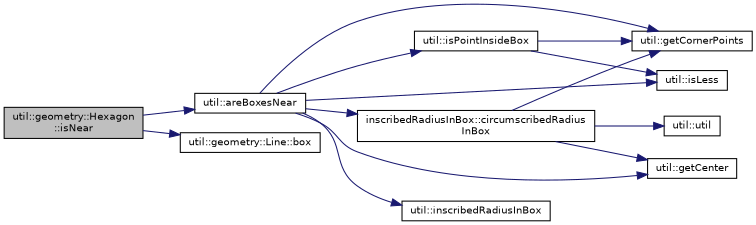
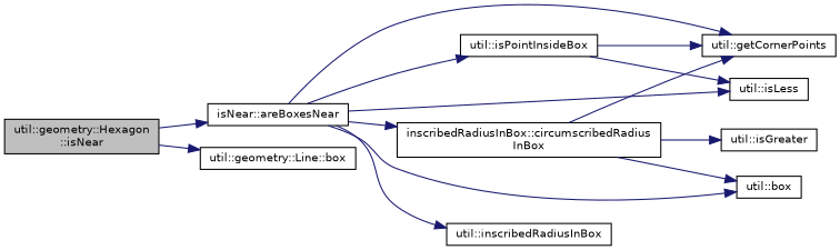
  digraph {
    rankdir=LR
    node [color=black fillcolor=white fontname=Helvetica fontsize=10 shape=record style=filled]
    edge [color=midnightblue fontname=Helvetica fontsize=10 labelfontname=Helvetica labelfontsize=10 style=solid]
    n1 [fillcolor=grey75 fontcolor=black height=0.2 label="util::geometry::Hexagon\l::isNear" width=0.4]
-   n2 [height=0.2 label="util::areBoxesNear" width=0.4]
+   n2 [height=0.2 label="isNear::areBoxesNear" width=0.4]
    n3 [height=0.2 label="util::geometry::Line::box" width=0.4]
    n4 [height=0.2 label="util::getCornerPoints" width=0.4]
    n5 [height=0.2 label="util::isPointInsideBox" width=0.4]
    n6 [height=0.2 label="util::isLess" width=0.4]
-   n7 [height=0.2 label="util::getCenter" width=0.4]
+   n7 [height=0.2 label="util::box" width=0.4]
    n8 [height=0.2 label="util::inscribedRadiusInBox" width=0.4]
    n9 [height=0.2 label="inscribedRadiusInBox::circumscribedRadius\lInBox" width=0.4]
-   n10 [height=0.2 label="util::util" width=0.4]
+   n10 [height=0.2 label="util::isGreater" width=0.4]
    n1 -> n2
    n1 -> n3
    n2 -> n4
    n2 -> n5
    n2 -> n6
    n2 -> n7
    n2 -> n8
    n2 -> n9
    n5 -> n4
    n5 -> n6
    n9 -> n4
    n9 -> n7
    n9 -> n10
  }
